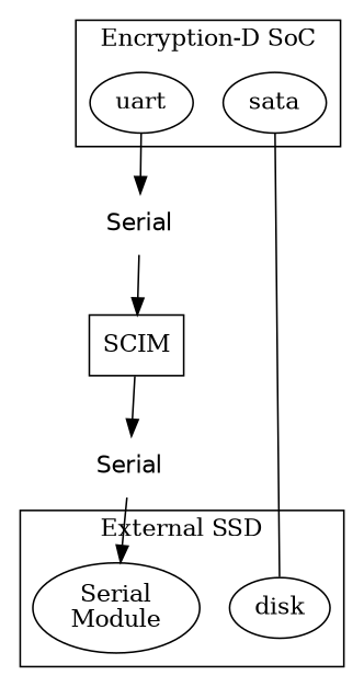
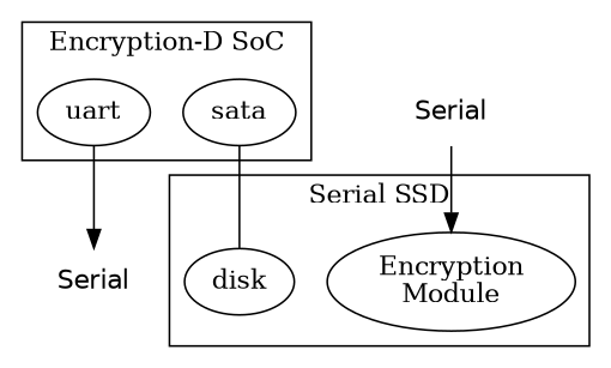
  digraph {
    disk
-   n2 [label="Serial\nModule"]
+   n2 [label="Encryption\nModule"]
    uart
    sata
    n5 [fillcolor=white fontcolor=black fontname=Helvetica label=Serial shape=plaintext style="filled,setlinewidth(0)"]
-   n6 [fillcolor="#44BB44" label=SCIM shape=box]
    n7 [fillcolor=white fontcolor=black fontname=Helvetica label=Serial shape=plaintext style="filled,setlinewidth(0)"]
    subgraph cluster_1 {
-     label="External SSD"
+     label="Serial SSD"
      disk
      n2
    }
    subgraph cluster_2 {
      label="Encryption-D SoC"
      uart
      sata
    }
    uart -> n5
    sata -> disk [dir=none]
-   n5 -> n6
-   n6 -> n7
    n7 -> n2
  }
